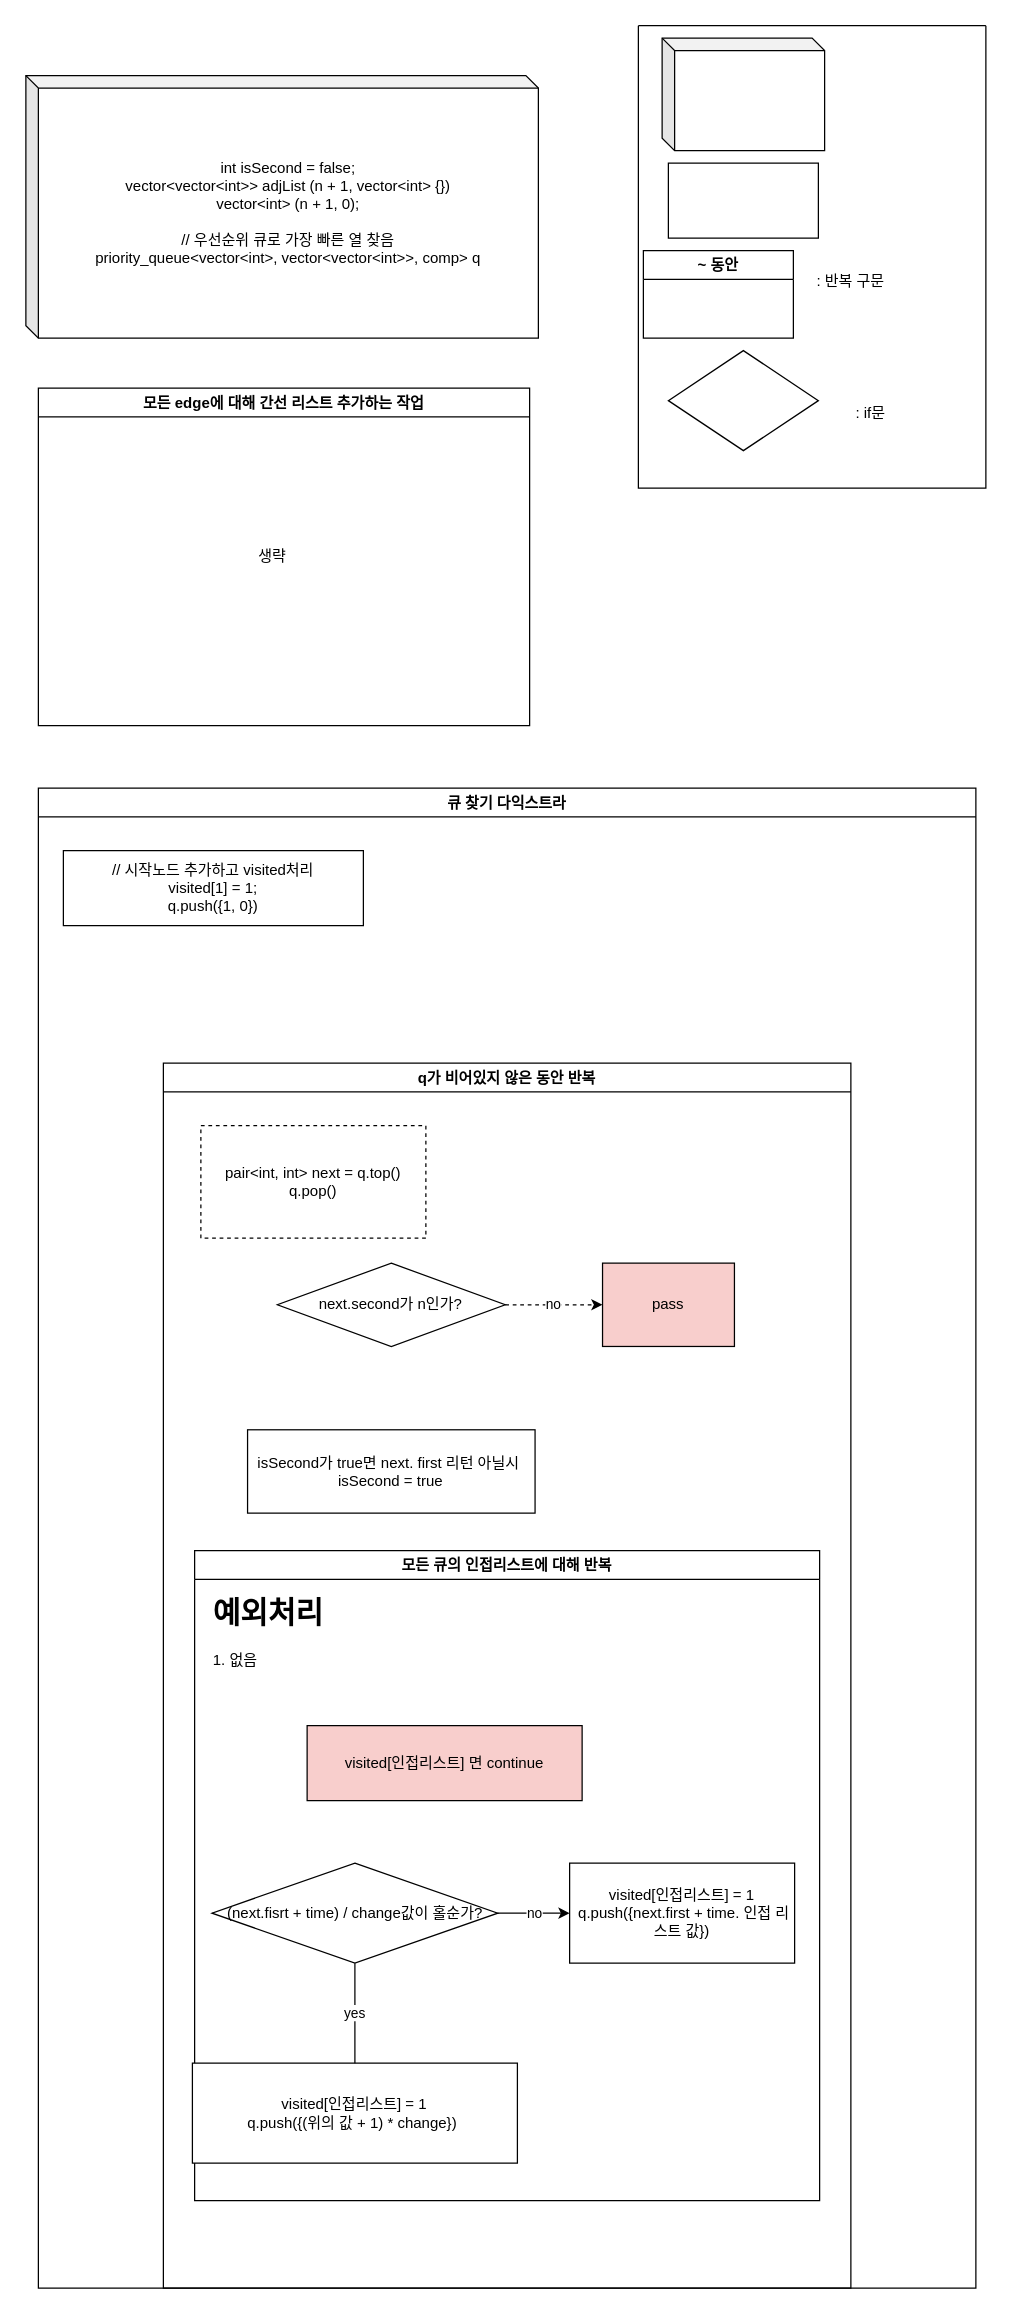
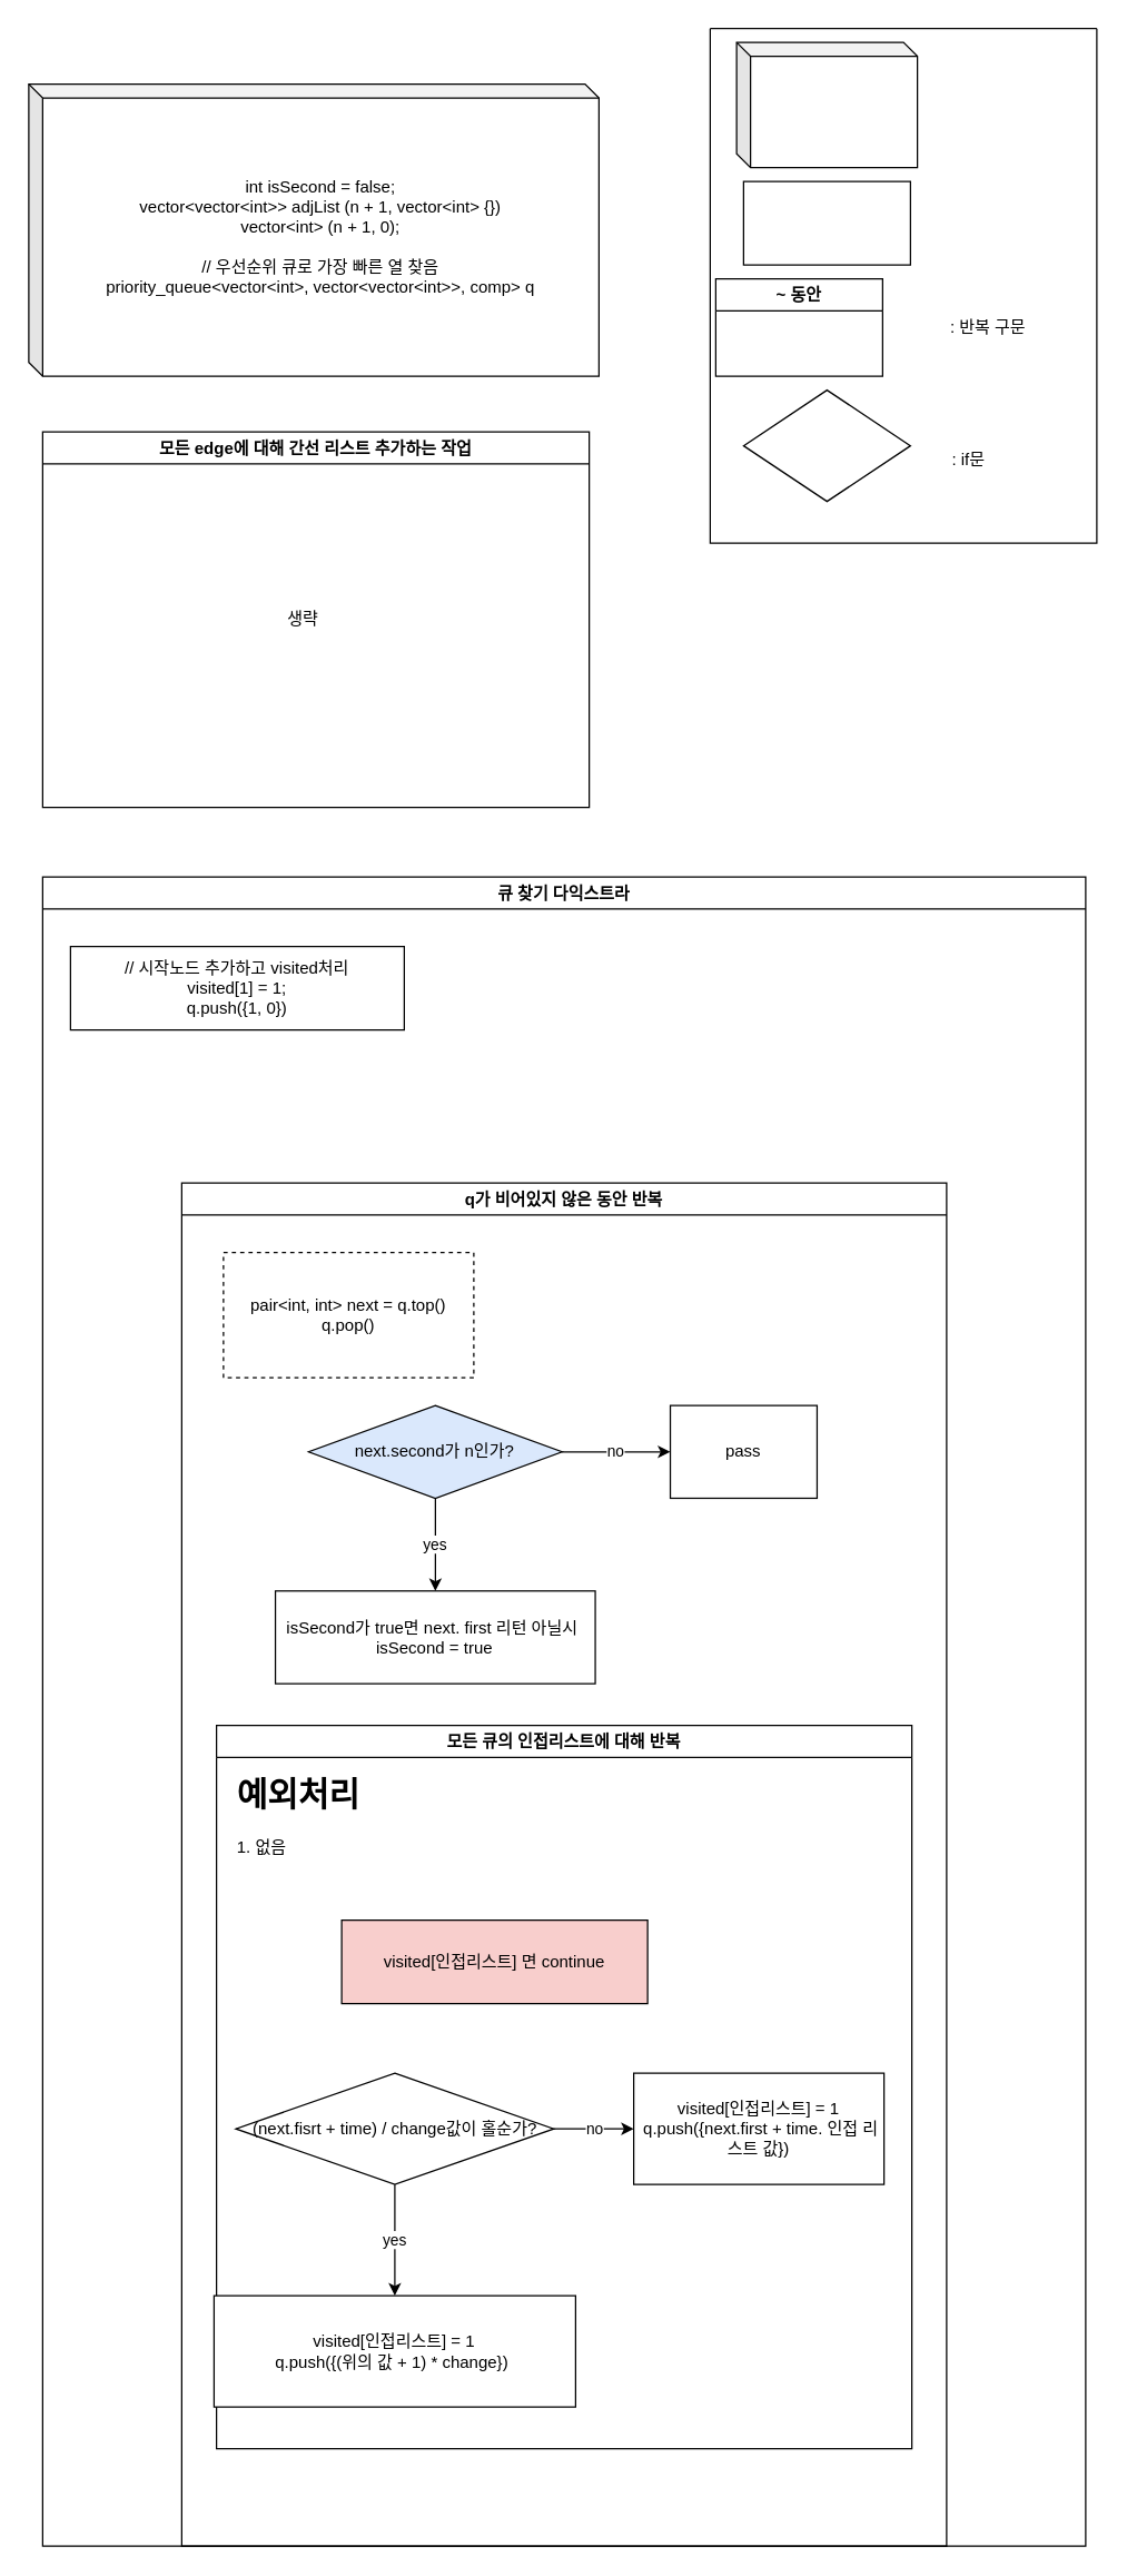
  <mxCell id="0" />
  <mxCell id="1" parent="0" />
  <mxCell id="2" value="" style="swimlane;startSize=0;" vertex="1" parent="1"><mxGeometry x="510" y="20" width="278" height="370" as="geometry" /></mxCell>
  <mxCell id="3" value="" style="rounded=0;whiteSpace=wrap;html=1;" vertex="1" parent="2"><mxGeometry x="24" y="110" width="120" height="60" as="geometry" /></mxCell>
  <mxCell id="4" value="~ 동안" style="swimlane;whiteSpace=wrap;html=1;" vertex="1" parent="2"><mxGeometry x="4" y="180" width="120" height="70" as="geometry" /></mxCell>
- <mxCell id="5" value=": 반복 구문" style="text;html=1;align=center;verticalAlign=middle;whiteSpace=wrap;rounded=0;" vertex="1" parent="2"><mxGeometry x="140" y="190" width="60" height="30" as="geometry" /></mxCell>
+ <mxCell id="5" value=": 반복 구문" style="text;html=1;align=center;verticalAlign=middle;whiteSpace=wrap;rounded=0;" vertex="1" parent="2"><mxGeometry x="170" y="200" width="60" height="30" as="geometry" /></mxCell>
  <mxCell id="6" value="" style="rhombus;whiteSpace=wrap;html=1;" vertex="1" parent="2"><mxGeometry x="24" y="260" width="120" height="80" as="geometry" /></mxCell>
  <mxCell id="7" value=": if문" style="text;html=1;align=center;verticalAlign=middle;whiteSpace=wrap;rounded=0;" vertex="1" parent="2"><mxGeometry x="156" y="295" width="60" height="30" as="geometry" /></mxCell>
  <mxCell id="8" value="" style="shape=cube;whiteSpace=wrap;html=1;boundedLbl=1;backgroundOutline=1;darkOpacity=0.05;darkOpacity2=0.1;size=10;" vertex="1" parent="2"><mxGeometry x="19" y="10" width="130" height="90" as="geometry" /></mxCell>
  <mxCell id="9" value="int isSecond = false;&lt;br&gt;vector&amp;lt;vector&amp;lt;int&amp;gt;&amp;gt; adjList (n + 1, vector&amp;lt;int&amp;gt; {})&lt;br&gt;vector&amp;lt;int&amp;gt; (n + 1, 0);&lt;br&gt;&lt;br&gt;// 우선순위 큐로 가장 빠른 열 찾음&lt;br&gt;priority_queue&amp;lt;vector&amp;lt;int&amp;gt;, vector&amp;lt;vector&amp;lt;int&amp;gt;&amp;gt;, comp&amp;gt; q" style="shape=cube;whiteSpace=wrap;html=1;boundedLbl=1;backgroundOutline=1;darkOpacity=0.05;darkOpacity2=0.1;size=10;" vertex="1" parent="1"><mxGeometry x="20" y="60" width="410" height="210" as="geometry" /></mxCell>
  <mxCell id="10" value="모든 edge에 대해 간선 리스트 추가하는 작업" style="swimlane;whiteSpace=wrap;html=1;" vertex="1" parent="1"><mxGeometry x="30" y="310" width="393" height="270" as="geometry" /></mxCell>
  <mxCell id="11" value="생략" style="text;html=1;align=center;verticalAlign=middle;resizable=0;points=[];autosize=1;strokeColor=none;fillColor=none;" vertex="1" parent="10"><mxGeometry x="167.35" y="120" width="40" height="30" as="geometry" /></mxCell>
  <mxCell id="12" value="큐 찾기 다익스트라" style="swimlane;whiteSpace=wrap;html=1;" vertex="1" parent="1"><mxGeometry x="30" y="630" width="750" height="1200" as="geometry" /></mxCell>
  <mxCell id="13" value="// 시작노드 추가하고 visited처리&lt;br&gt;visited[1] = 1;&lt;br&gt;q.push({1, 0})" style="rounded=0;whiteSpace=wrap;html=1;" vertex="1" parent="12"><mxGeometry x="20" y="50" width="240" height="60" as="geometry" /></mxCell>
  <mxCell id="14" value="q가 비어있지 않은 동안 반복" style="swimlane;whiteSpace=wrap;html=1;" vertex="1" parent="12"><mxGeometry x="100" y="220" width="550" height="980" as="geometry" /></mxCell>
  <mxCell id="15" value="pair&amp;lt;int, int&amp;gt; next = q.top()&lt;br&gt;q.pop()" style="rounded=0;whiteSpace=wrap;html=1;dashed=1;" vertex="1" parent="14"><mxGeometry x="30" y="50" width="180" height="90" as="geometry" /></mxCell>
  <mxCell id="16" value="모든 큐의 인접리스트에 대해 반복" style="swimlane;whiteSpace=wrap;html=1;" vertex="1" parent="14"><mxGeometry x="25" y="390" width="500" height="520" as="geometry" /></mxCell>
  <mxCell id="17" value="&lt;h1&gt;예외처리&lt;/h1&gt;&lt;p&gt;1. 없음&lt;/p&gt;" style="text;html=1;strokeColor=none;fillColor=none;spacing=5;spacingTop=-20;whiteSpace=wrap;overflow=hidden;rounded=0;" vertex="1" parent="16"><mxGeometry x="10" y="30" width="386" height="120" as="geometry" /></mxCell>
  <mxCell id="18" value="" style="group" vertex="1" connectable="0" parent="16"><mxGeometry x="50" y="250" width="430" height="240" as="geometry" /></mxCell>
  <mxCell id="19" value="(next.fisrt + time) / change값이 홀순가?" style="rhombus;whiteSpace=wrap;html=1;" vertex="1" parent="18"><mxGeometry x="-36.102" width="228.644" height="80" as="geometry" /></mxCell>
  <mxCell id="20" value="visited[인접리스트] =&amp;nbsp;1&lt;br&gt;q.push({(위의 값 + 1) * change})&amp;nbsp;" style="whiteSpace=wrap;html=1;rounded=0;" vertex="1" parent="18"><mxGeometry x="-51.78" y="160" width="260" height="80" as="geometry" /></mxCell>
- <mxCell id="21" value="yes" style="edgeStyle=orthogonalEdgeStyle;rounded=0;orthogonalLoop=1;jettySize=auto;html=1;endArrow=none;" edge="1" parent="18" source="19" target="20"><mxGeometry relative="1" as="geometry" /></mxCell>
+ <mxCell id="21" value="yes" style="edgeStyle=orthogonalEdgeStyle;rounded=0;orthogonalLoop=1;jettySize=auto;html=1;" edge="1" parent="18" source="19" target="20"><mxGeometry relative="1" as="geometry" /></mxCell>
  <mxCell id="22" value="visited[인접리스트] =&amp;nbsp;1&lt;br&gt;&amp;nbsp;q.push({next.first + time. 인접 리스트 값})" style="whiteSpace=wrap;html=1;rounded=0;" vertex="1" parent="18"><mxGeometry x="250" width="180" height="80" as="geometry" /></mxCell>
  <mxCell id="23" value="no" style="edgeStyle=orthogonalEdgeStyle;rounded=0;orthogonalLoop=1;jettySize=auto;html=1;" edge="1" parent="18" source="19" target="22"><mxGeometry relative="1" as="geometry" /></mxCell>
  <mxCell id="24" value="visited[인접리스트] 면 continue" style="rounded=0;whiteSpace=wrap;html=1;fillColor=#f8cecc;" vertex="1" parent="16"><mxGeometry x="90" y="140" width="220" height="60" as="geometry" /></mxCell>
  <mxCell id="25" value="" style="group" vertex="1" connectable="0" parent="14"><mxGeometry x="120" y="160" width="336.85" height="200" as="geometry" /></mxCell>
- <mxCell id="26" value="next.second가 n인가?" style="rhombus;whiteSpace=wrap;html=1;" vertex="1" parent="25"><mxGeometry x="-28.779" width="182.264" height="66.667" as="geometry" /></mxCell>
+ <mxCell id="26" value="next.second가 n인가?" style="rhombus;whiteSpace=wrap;html=1;fillColor=#dae8fc;" vertex="1" parent="25"><mxGeometry x="-28.779" width="182.264" height="66.667" as="geometry" /></mxCell>
  <mxCell id="27" value="isSecond가 true면 next. first 리턴 아닐시&amp;nbsp;&lt;br&gt;isSecond = true" style="whiteSpace=wrap;html=1;rounded=0;" vertex="1" parent="25"><mxGeometry x="-52.65" y="133.33" width="230" height="66.67" as="geometry" /></mxCell>
- <mxCell id="29" value="pass" style="whiteSpace=wrap;html=1;rounded=0;fillColor=#f8cecc;" vertex="1" parent="25"><mxGeometry x="231.329" width="105.521" height="66.667" as="geometry" /></mxCell>
- <mxCell id="30" value="no" style="edgeStyle=orthogonalEdgeStyle;rounded=0;orthogonalLoop=1;jettySize=auto;html=1;dashed=1;" edge="1" parent="25" source="26" target="29"><mxGeometry relative="1" as="geometry" /></mxCell>
+ <mxCell id="28" value="yes" style="edgeStyle=orthogonalEdgeStyle;rounded=0;orthogonalLoop=1;jettySize=auto;html=1;" edge="1" parent="25" source="26" target="27"><mxGeometry relative="1" as="geometry" /></mxCell>
+ <mxCell id="29" value="pass" style="whiteSpace=wrap;html=1;rounded=0;" vertex="1" parent="25"><mxGeometry x="231.329" width="105.521" height="66.667" as="geometry" /></mxCell>
+ <mxCell id="30" value="no" style="edgeStyle=orthogonalEdgeStyle;rounded=0;orthogonalLoop=1;jettySize=auto;html=1;" edge="1" parent="25" source="26" target="29"><mxGeometry relative="1" as="geometry" /></mxCell>
